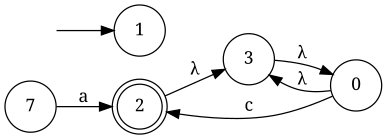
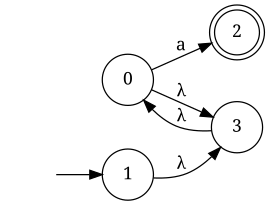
  digraph {
    fontname="Noto Serif"
    rankdir=LR
    node [fontname="Noto Serif" margin=0.1 shape=circle]
    edge [fontname="Noto Serif"]
    2 [margin=0 shape=doublecircle]
    3
    n3 [label=0]
    " " [color=white width=0]
    1
-   7
-   2 -> 3 [label=<&#955;>]
+   1 -> 3 [label=<&#955;>]
    3 -> n3 [label=<&#955;>]
-   n3 -> 2 [label=c]
+   n3 -> 2 [label=a]
    n3 -> 3 [label=<&#955;>]
    " " -> 1
-   7 -> 2 [label=a]
  }
